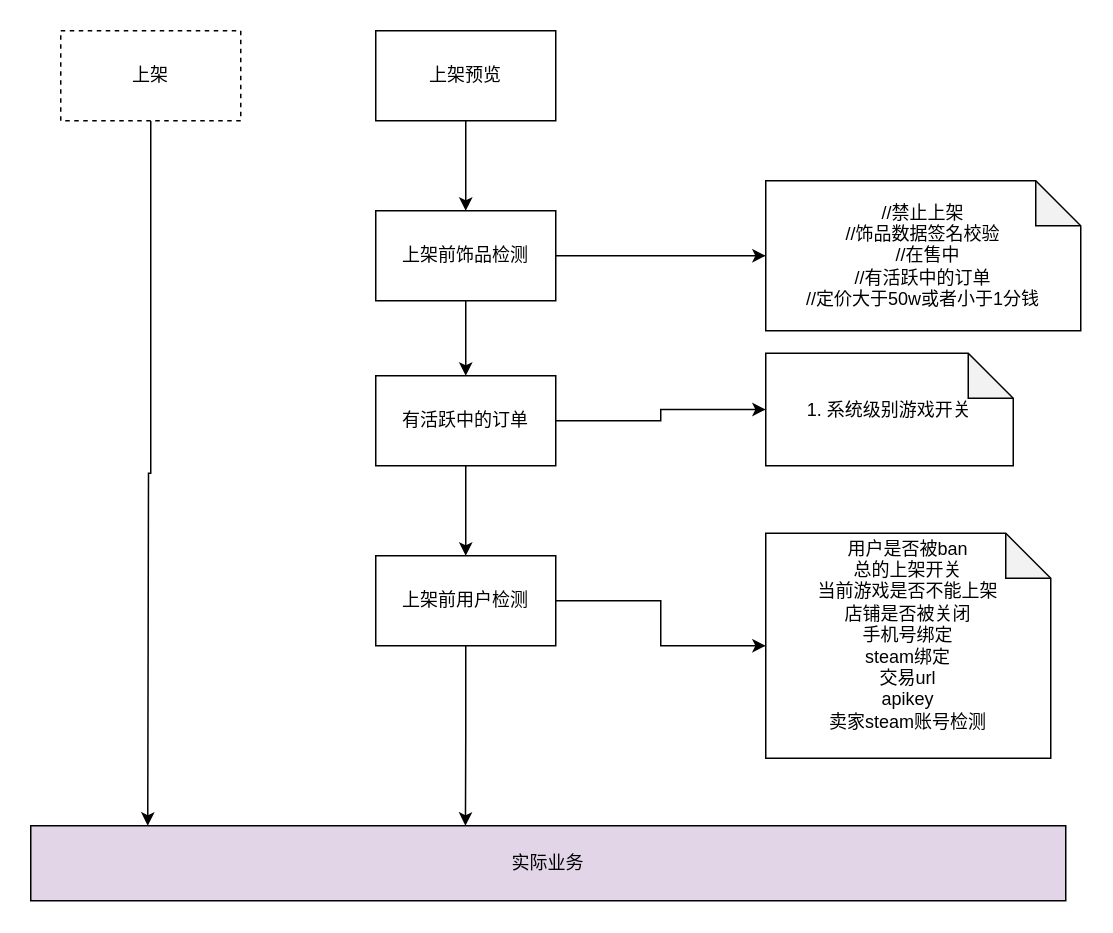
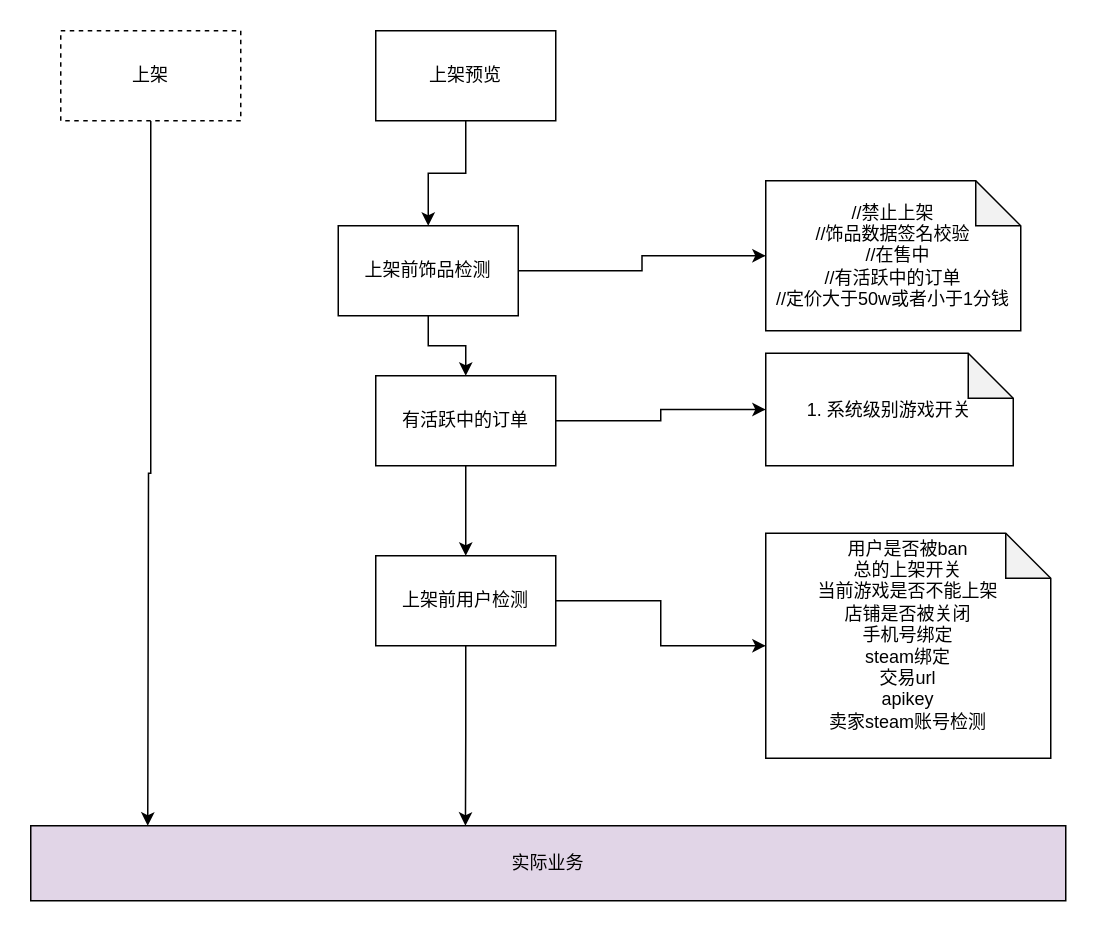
  <mxCell id="0" />
  <mxCell id="1" parent="0" />
  <mxCell id="2" style="edgeStyle=orthogonalEdgeStyle;rounded=0;orthogonalLoop=1;jettySize=auto;html=1;" edge="1" parent="1" source="3" target="8"><mxGeometry relative="1" as="geometry" /></mxCell>
  <mxCell id="3" value="上架预览" style="rounded=0;whiteSpace=wrap;html=1;" vertex="1" parent="1"><mxGeometry x="250" y="20" width="120" height="60" as="geometry" /></mxCell>
  <mxCell id="4" style="edgeStyle=orthogonalEdgeStyle;rounded=0;orthogonalLoop=1;jettySize=auto;html=1;" edge="1" parent="1" source="5"><mxGeometry relative="1" as="geometry"><mxPoint x="98" y="550" as="targetPoint" /></mxGeometry></mxCell>
  <mxCell id="5" value="上架" style="rounded=0;whiteSpace=wrap;html=1;dashed=1;" vertex="1" parent="1"><mxGeometry x="40" y="20" width="120" height="60" as="geometry" /></mxCell>
  <mxCell id="6" style="edgeStyle=orthogonalEdgeStyle;rounded=0;orthogonalLoop=1;jettySize=auto;html=1;" edge="1" parent="1" source="8" target="9"><mxGeometry relative="1" as="geometry" /></mxCell>
  <mxCell id="7" style="edgeStyle=orthogonalEdgeStyle;rounded=0;orthogonalLoop=1;jettySize=auto;html=1;" edge="1" parent="1" source="8" target="15"><mxGeometry relative="1" as="geometry" /></mxCell>
- <mxCell id="8" value="上架前饰品检测" style="rounded=0;whiteSpace=wrap;html=1;" vertex="1" parent="1"><mxGeometry x="250" y="140" width="120" height="60" as="geometry" /></mxCell>
- <mxCell id="9" value="//禁止上架&lt;br&gt;//饰品数据签名校验&lt;br&gt;&amp;nbsp; //在售中&lt;br&gt;//有活跃中的订单&lt;br&gt;//定价大于50w或者小于1分钱" style="shape=note;whiteSpace=wrap;html=1;backgroundOutline=1;darkOpacity=0.05;" vertex="1" parent="1"><mxGeometry x="510" y="120" width="210" height="100" as="geometry" /></mxCell>
+ <mxCell id="8" value="上架前饰品检测" style="rounded=0;whiteSpace=wrap;html=1;" vertex="1" parent="1"><mxGeometry x="225" y="150" width="120" height="60" as="geometry" /></mxCell>
+ <mxCell id="9" value="//禁止上架&lt;br&gt;//饰品数据签名校验&lt;br&gt;&amp;nbsp; //在售中&lt;br&gt;//有活跃中的订单&lt;br&gt;//定价大于50w或者小于1分钱" style="shape=note;whiteSpace=wrap;html=1;backgroundOutline=1;darkOpacity=0.05;" vertex="1" parent="1"><mxGeometry x="510" y="120" width="170" height="100" as="geometry" /></mxCell>
  <mxCell id="10" style="edgeStyle=orthogonalEdgeStyle;rounded=0;orthogonalLoop=1;jettySize=auto;html=1;" edge="1" parent="1" source="12" target="17"><mxGeometry relative="1" as="geometry" /></mxCell>
  <mxCell id="11" style="edgeStyle=orthogonalEdgeStyle;rounded=0;orthogonalLoop=1;jettySize=auto;html=1;entryX=0.42;entryY=0;entryDx=0;entryDy=0;entryPerimeter=0;" edge="1" parent="1" source="12" target="18"><mxGeometry relative="1" as="geometry" /></mxCell>
  <mxCell id="12" value="上架前用户检测" style="rounded=0;whiteSpace=wrap;html=1;" vertex="1" parent="1"><mxGeometry x="250" y="370" width="120" height="60" as="geometry" /></mxCell>
  <mxCell id="13" style="edgeStyle=orthogonalEdgeStyle;rounded=0;orthogonalLoop=1;jettySize=auto;html=1;entryX=0;entryY=0.5;entryDx=0;entryDy=0;entryPerimeter=0;" edge="1" parent="1" source="15" target="16"><mxGeometry relative="1" as="geometry" /></mxCell>
  <mxCell id="14" style="edgeStyle=orthogonalEdgeStyle;rounded=0;orthogonalLoop=1;jettySize=auto;html=1;entryX=0.5;entryY=0;entryDx=0;entryDy=0;" edge="1" parent="1" source="15" target="12"><mxGeometry relative="1" as="geometry" /></mxCell>
  <mxCell id="15" value="有活跃中的订单" style="rounded=0;whiteSpace=wrap;html=1;" vertex="1" parent="1"><mxGeometry x="250" y="250" width="120" height="60" as="geometry" /></mxCell>
  <mxCell id="16" value="1.&amp;nbsp;系统级别游戏开关" style="shape=note;whiteSpace=wrap;html=1;backgroundOutline=1;darkOpacity=0.05;" vertex="1" parent="1"><mxGeometry x="510" y="235" width="165" height="75" as="geometry" /></mxCell>
  <mxCell id="17" value="&lt;br&gt;用户是否被ban&lt;br&gt;总的上架开关&lt;br&gt;当前游戏是否不能上架&lt;br&gt;店铺是否被关闭&lt;br&gt;手机号绑定&lt;br&gt;steam绑定&lt;br&gt;交易url&lt;br&gt;apikey&lt;br&gt;卖家steam账号检测&lt;br&gt;&lt;br&gt;&lt;br&gt;" style="shape=note;whiteSpace=wrap;html=1;backgroundOutline=1;darkOpacity=0.05;" vertex="1" parent="1"><mxGeometry x="510" y="355" width="190" height="150" as="geometry" /></mxCell>
  <mxCell id="18" value="实际业务" style="rounded=0;whiteSpace=wrap;html=1;fillColor=#e1d5e7;" vertex="1" parent="1"><mxGeometry x="20" y="550" width="690" height="50" as="geometry" /></mxCell>
